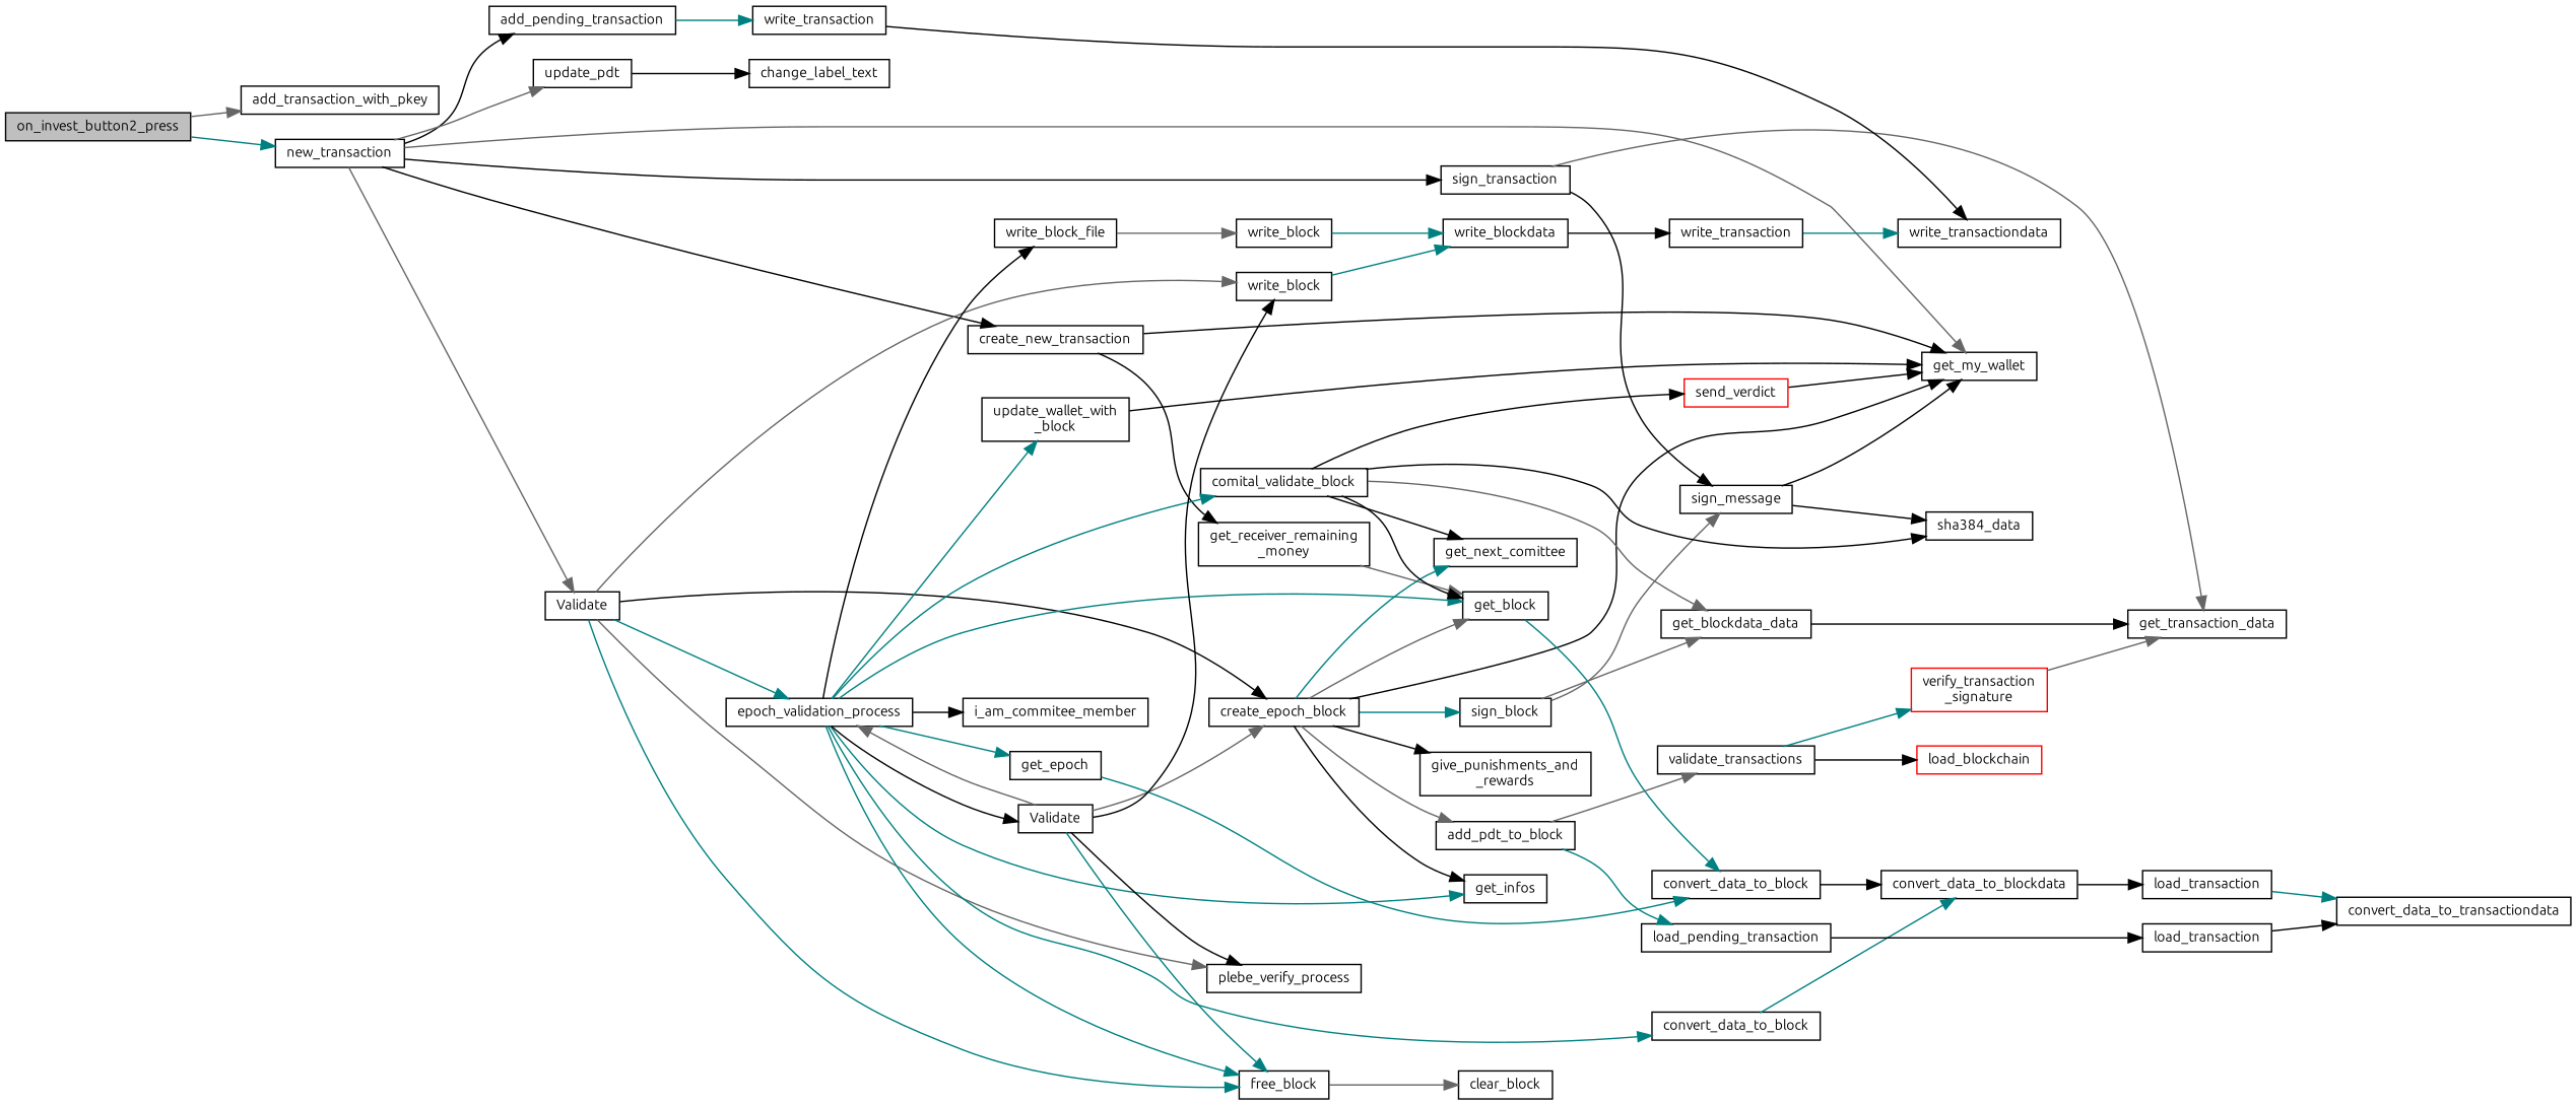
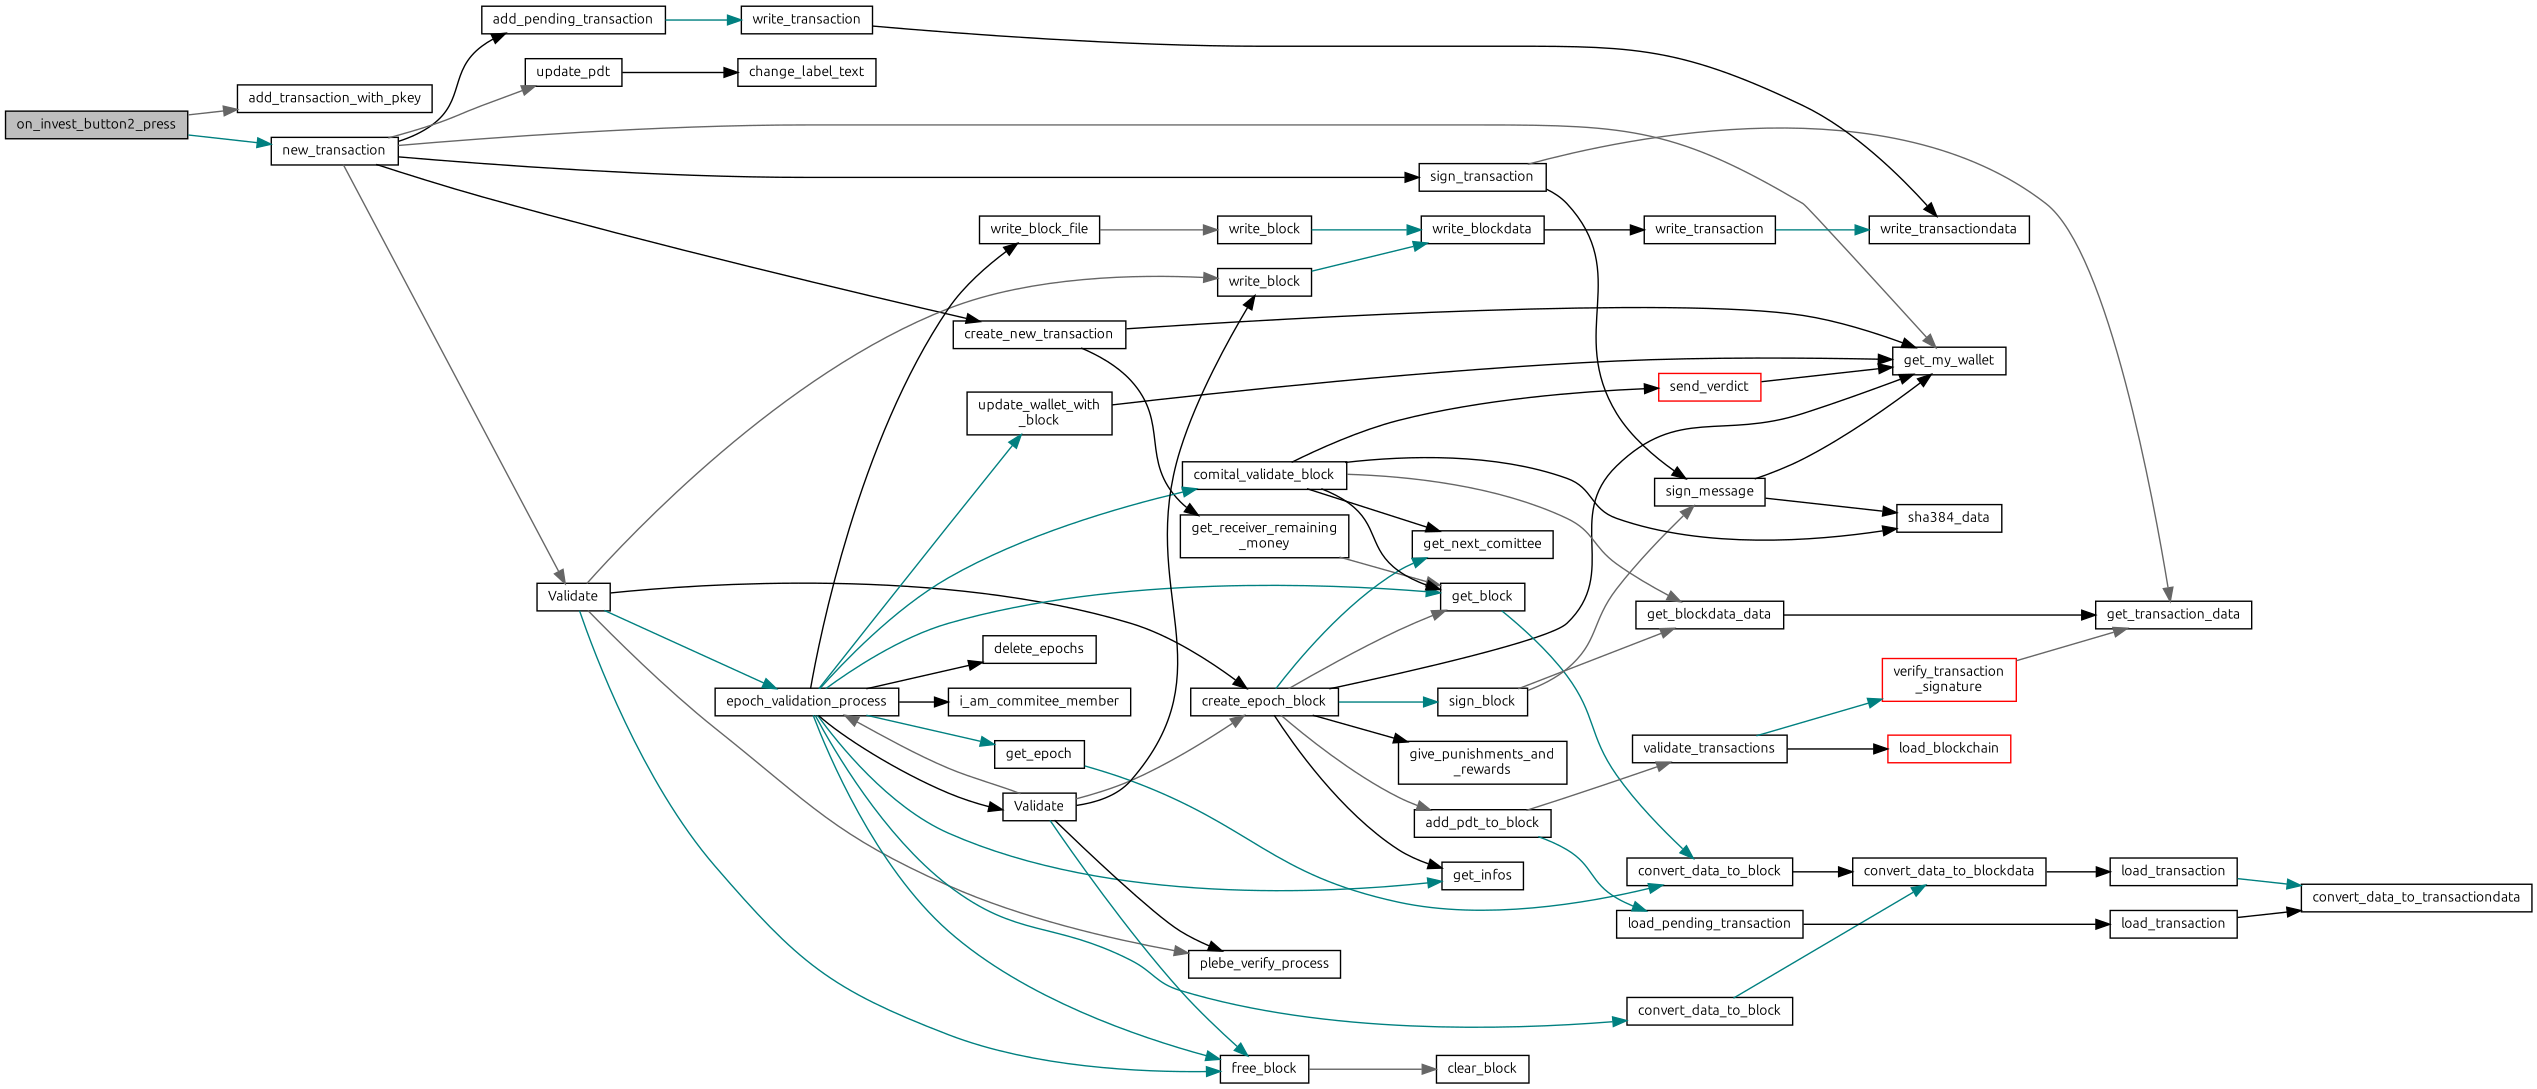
  digraph {
    fontname=Ubuntu
    rankdir=LR
    node [color=black fillcolor=white fontname=Ubuntu fontsize=10 shape=record style=filled]
    edge [color=black fontname=Ubuntu fontsize=10 labelfontname=Helvetica labelfontsize=10 style=solid]
    n1 [fillcolor=grey75 fontcolor=black height=0.2 label=on_invest_button2_press width=0.4]
    n2 [height=0.2 label=add_transaction_with_pkey width=0.4]
    n3 [height=0.2 label=new_transaction width=0.4]
    n4 [height=0.2 label=add_pending_transaction width=0.4]
    n5 [height=0.2 label=create_new_transaction width=0.4]
    n6 [height=0.2 label=get_my_wallet width=0.4]
    n7 [height=0.2 label=sign_transaction width=0.4]
    n8 [height=0.2 label=update_pdt width=0.4]
    n9 [height=0.2 label=Validate width=0.4]
    n10 [height=0.2 label=write_transaction width=0.4]
    n11 [height=0.2 label="get_receiver_remaining\l_money" width=0.4]
    n12 [height=0.2 label=get_transaction_data width=0.4]
    n13 [height=0.2 label=sign_message width=0.4]
    n14 [height=0.2 label=change_label_text width=0.4]
    n15 [height=0.2 label=create_epoch_block width=0.4]
    n16 [height=0.2 label=epoch_validation_process width=0.4]
    n17 [height=0.2 label=free_block width=0.4]
    n18 [height=0.2 label=plebe_verify_process width=0.4]
    n19 [height=0.2 label=write_block width=0.4]
    n20 [height=0.2 label=write_transactiondata width=0.4]
    n21 [height=0.2 label=get_block width=0.4]
    n22 [height=0.2 label=convert_data_to_block width=0.4]
    n23 [height=0.2 label=convert_data_to_blockdata width=0.4]
    n24 [height=0.2 label=load_transaction width=0.4]
    n25 [height=0.2 label=convert_data_to_transactiondata width=0.4]
    n26 [height=0.2 label=sha384_data width=0.4]
    n27 [height=0.2 label=add_pdt_to_block width=0.4]
    n28 [height=0.2 label=get_infos width=0.4]
    n29 [height=0.2 label=get_next_comittee width=0.4]
    n30 [height=0.2 label="give_punishments_and\l_rewards" width=0.4]
    n31 [height=0.2 label=sign_block width=0.4]
    n32 [height=0.2 label=comital_validate_block width=0.4]
    n33 [height=0.2 label=convert_data_to_block width=0.4]
+   n34 [height=0.2 label=delete_epochs width=0.4]
    n35 [height=0.2 label=get_epoch width=0.4]
    n36 [height=0.2 label=i_am_commitee_member width=0.4]
    n37 [height=0.2 label="update_wallet_with\l_block" width=0.4]
    n38 [height=0.2 label=Validate width=0.4]
    n39 [height=0.2 label=write_block_file width=0.4]
    n40 [height=0.2 label=clear_block width=0.4]
    n41 [height=0.2 label=write_blockdata width=0.4]
    n42 [height=0.2 label=load_pending_transaction width=0.4]
    n43 [height=0.2 label=validate_transactions width=0.4]
    n44 [height=0.2 label=get_blockdata_data width=0.4]
    n45 [height=0.2 label=load_transaction width=0.4]
    n46 [color=red height=0.2 label=load_blockchain width=0.4]
    n47 [color=red height=0.2 label="verify_transaction\l_signature" width=0.4]
    n48 [color=red height=0.2 label=send_verdict width=0.4]
    n49 [height=0.2 label=write_block width=0.4]
    n50 [height=0.2 label=write_transaction width=0.4]
    n1 -> n2 [color=gray40]
    n1 -> n3 [color=teal]
    n3 -> n4
    n3 -> n5
    n3 -> n6 [color=gray40]
    n3 -> n7
    n3 -> n8 [color=gray40]
    n3 -> n9 [color=gray40]
    n4 -> n10 [color=teal]
    n5 -> n6
    n5 -> n11
    n7 -> n12 [color=gray40]
    n7 -> n13
    n8 -> n14
    n9 -> n15
    n9 -> n16 [color=teal]
    n9 -> n17 [color=teal]
    n9 -> n18 [color=gray40]
    n9 -> n19 [color=gray40]
    n10 -> n20
    n11 -> n21 [color=gray40]
    n13 -> n6
    n13 -> n26
    n15 -> n6
    n15 -> n21 [color=gray40]
    n15 -> n27 [color=gray40]
    n15 -> n28
    n15 -> n29 [color=teal]
    n15 -> n30
    n15 -> n31 [color=teal]
    n16 -> n17 [color=teal]
    n16 -> n21 [color=teal]
    n16 -> n28 [color=teal]
    n16 -> n32 [color=teal]
    n16 -> n33 [color=teal]
+   n16 -> n34
    n16 -> n35 [color=teal]
    n16 -> n36
    n16 -> n37 [color=teal]
    n16 -> n38
    n16 -> n39
    n17 -> n40 [color=gray40]
    n19 -> n41 [color=teal]
    n21 -> n22 [color=teal]
    n22 -> n23
    n23 -> n24
    n24 -> n25 [color=teal]
    n27 -> n42 [color=teal]
    n27 -> n43 [color=gray40]
    n31 -> n13 [color=gray40]
    n31 -> n44 [color=gray40]
    n32 -> n21
    n32 -> n26
    n32 -> n29
    n32 -> n44 [color=gray40]
    n32 -> n48
    n33 -> n23 [color=teal]
    n35 -> n22 [color=teal]
    n37 -> n6
    n38 -> n15 [color=gray40]
    n38 -> n16 [color=gray40]
    n38 -> n17 [color=teal]
    n38 -> n18
    n38 -> n19
    n39 -> n49 [color=gray40]
    n41 -> n50
    n42 -> n45
    n43 -> n46
    n43 -> n47 [color=teal]
    n44 -> n12
    n45 -> n25
    n47 -> n12 [color=gray40]
    n48 -> n6
    n49 -> n41 [color=teal]
    n50 -> n20 [color=teal]
  }
